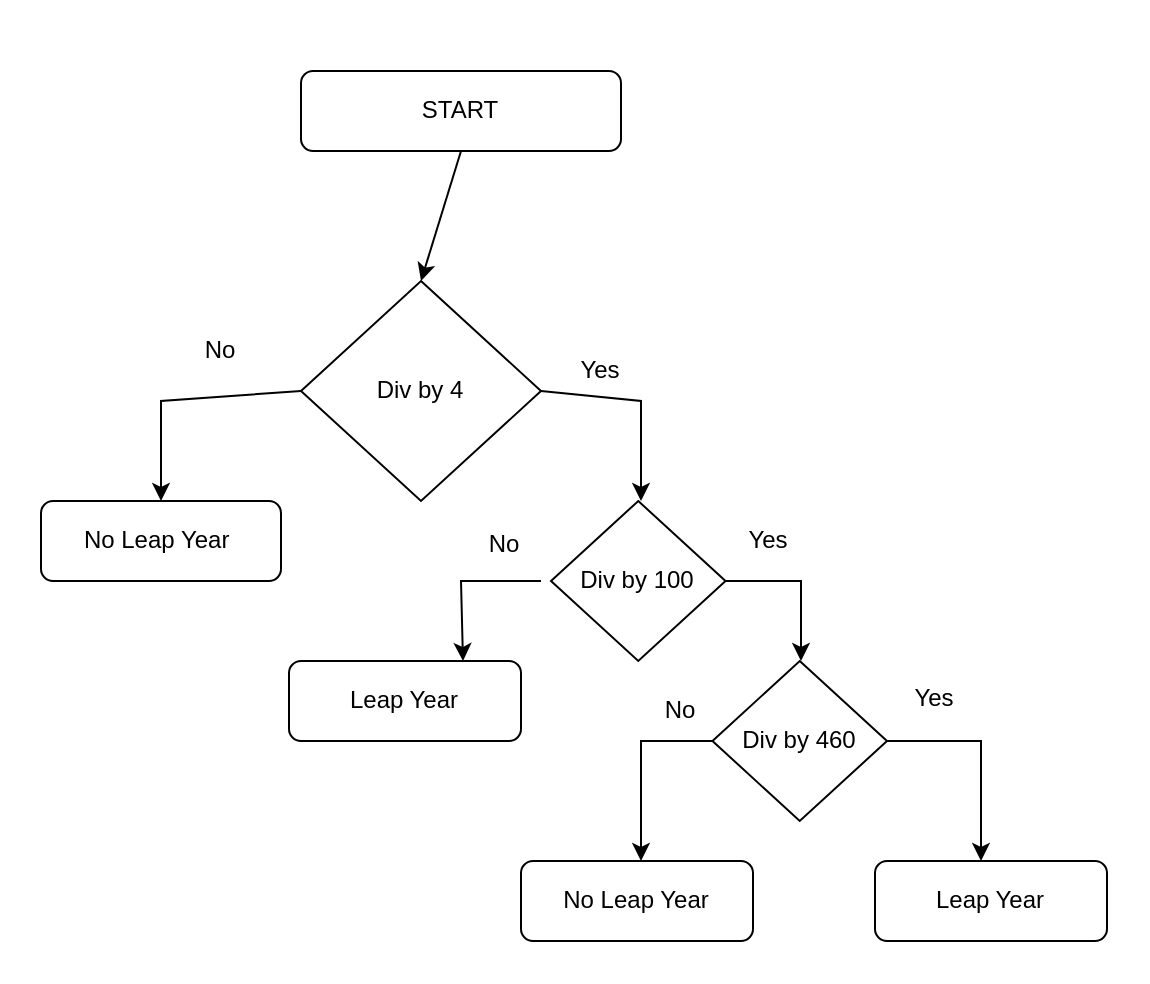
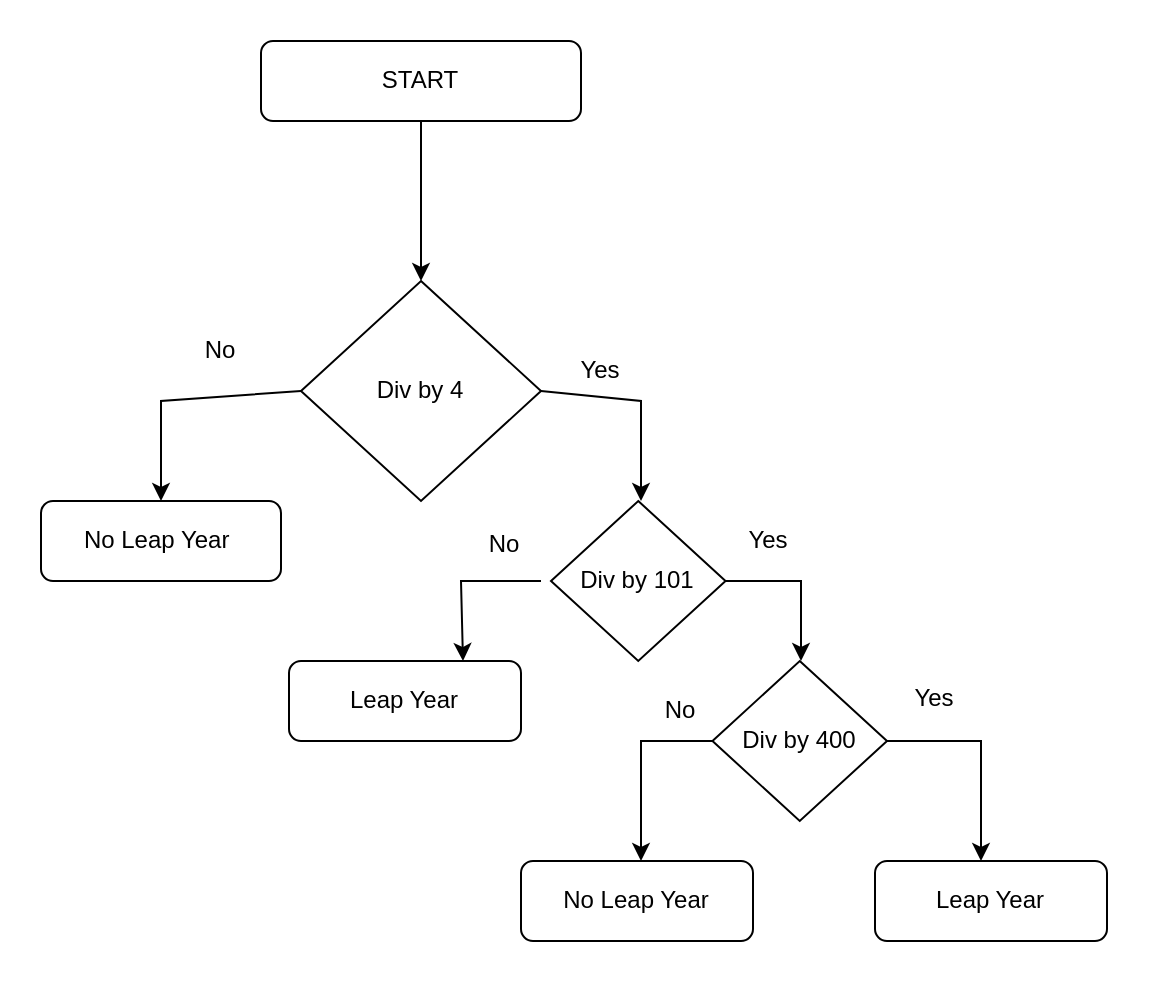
  <mxCell id="0" />
  <mxCell id="1" parent="0" />
- <mxCell id="2" value="START" style="rounded=1;whiteSpace=wrap;html=1;" vertex="1" parent="1"><mxGeometry x="150" y="35" width="160" height="40" as="geometry" /></mxCell>
+ <mxCell id="2" value="START" style="rounded=1;whiteSpace=wrap;html=1;" vertex="1" parent="1"><mxGeometry x="130" y="20" width="160" height="40" as="geometry" /></mxCell>
  <mxCell id="3" value="" style="endArrow=classic;html=1;rounded=0;exitX=0.5;exitY=1;exitDx=0;exitDy=0;" edge="1" parent="1" source="2"><mxGeometry width="50" height="50" relative="1" as="geometry"><mxPoint x="449" y="160" as="sourcePoint" /><mxPoint x="210" y="140" as="targetPoint" /></mxGeometry></mxCell>
  <mxCell id="4" value="" style="endArrow=classic;html=1;rounded=0;exitX=0;exitY=0.5;exitDx=0;exitDy=0;entryX=0.5;entryY=0;entryDx=0;entryDy=0;" edge="1" parent="1" source="5" target="7"><mxGeometry width="50" height="50" relative="1" as="geometry"><mxPoint x="150" y="200" as="sourcePoint" /><mxPoint x="70" y="250" as="targetPoint" /><Array as="points"><mxPoint x="80" y="200" /></Array></mxGeometry></mxCell>
  <mxCell id="5" value="Div by 4" style="rhombus;whiteSpace=wrap;html=1;" vertex="1" parent="1"><mxGeometry x="150" y="140" width="120" height="110" as="geometry" /></mxCell>
  <mxCell id="6" value="" style="endArrow=classic;html=1;rounded=0;exitX=1;exitY=0.5;exitDx=0;exitDy=0;entryX=0.5;entryY=0;entryDx=0;entryDy=0;" edge="1" parent="1" source="5"><mxGeometry width="50" height="50" relative="1" as="geometry"><mxPoint x="530" y="110" as="sourcePoint" /><mxPoint x="320" y="250" as="targetPoint" /><Array as="points"><mxPoint x="320" y="200" /></Array></mxGeometry></mxCell>
  <mxCell id="7" value="No Leap Year&amp;nbsp;" style="rounded=1;whiteSpace=wrap;html=1;" vertex="1" parent="1"><mxGeometry x="20" y="250" width="120" height="40" as="geometry" /></mxCell>
  <mxCell id="8" value="No" style="text;html=1;strokeColor=none;fillColor=none;align=center;verticalAlign=middle;whiteSpace=wrap;rounded=0;" vertex="1" parent="1"><mxGeometry x="80" y="160" width="60" height="30" as="geometry" /></mxCell>
  <mxCell id="9" value="Yes" style="text;html=1;strokeColor=none;fillColor=none;align=center;verticalAlign=middle;whiteSpace=wrap;rounded=0;" vertex="1" parent="1"><mxGeometry x="270" y="170" width="60" height="30" as="geometry" /></mxCell>
  <mxCell id="10" value="" style="endArrow=classic;html=1;rounded=0;exitX=1;exitY=0.5;exitDx=0;exitDy=0;" edge="1" parent="1" source="15"><mxGeometry width="50" height="50" relative="1" as="geometry"><mxPoint x="380" y="280" as="sourcePoint" /><mxPoint x="400" y="330" as="targetPoint" /><Array as="points"><mxPoint x="400" y="290" /></Array></mxGeometry></mxCell>
  <mxCell id="11" value="" style="endArrow=classic;html=1;rounded=0;entryX=0.75;entryY=0;entryDx=0;entryDy=0;" edge="1" parent="1" target="13"><mxGeometry width="50" height="50" relative="1" as="geometry"><mxPoint x="270" y="290" as="sourcePoint" /><mxPoint x="200" y="330" as="targetPoint" /><Array as="points"><mxPoint x="230" y="290" /></Array></mxGeometry></mxCell>
  <mxCell id="12" value="No" style="text;html=1;strokeColor=none;fillColor=none;align=center;verticalAlign=middle;whiteSpace=wrap;rounded=0;" vertex="1" parent="1"><mxGeometry x="222" y="257" width="60" height="30" as="geometry" /></mxCell>
  <mxCell id="13" value="Leap Year" style="rounded=1;whiteSpace=wrap;html=1;" vertex="1" parent="1"><mxGeometry x="144" y="330" width="116" height="40" as="geometry" /></mxCell>
  <mxCell id="14" value="Yes" style="text;html=1;strokeColor=none;fillColor=none;align=center;verticalAlign=middle;whiteSpace=wrap;rounded=0;" vertex="1" parent="1"><mxGeometry x="354" y="255" width="60" height="30" as="geometry" /></mxCell>
- <mxCell id="15" value="Div by 100" style="rhombus;whiteSpace=wrap;html=1;" vertex="1" parent="1"><mxGeometry x="275" y="250" width="87.27" height="80" as="geometry" /></mxCell>
- <mxCell id="16" value="Div by 460" style="rhombus;whiteSpace=wrap;html=1;" vertex="1" parent="1"><mxGeometry x="355.73" y="330" width="87.27" height="80" as="geometry" /></mxCell>
+ <mxCell id="15" value="Div by 101" style="rhombus;whiteSpace=wrap;html=1;" vertex="1" parent="1"><mxGeometry x="275" y="250" width="87.27" height="80" as="geometry" /></mxCell>
+ <mxCell id="16" value="Div by 400" style="rhombus;whiteSpace=wrap;html=1;" vertex="1" parent="1"><mxGeometry x="355.73" y="330" width="87.27" height="80" as="geometry" /></mxCell>
  <mxCell id="17" value="" style="endArrow=classic;html=1;rounded=0;exitX=0;exitY=0.5;exitDx=0;exitDy=0;" edge="1" parent="1" source="16"><mxGeometry width="50" height="50" relative="1" as="geometry"><mxPoint x="280" y="300" as="sourcePoint" /><mxPoint x="320" y="430" as="targetPoint" /><Array as="points"><mxPoint x="320" y="370" /></Array></mxGeometry></mxCell>
  <mxCell id="18" value="" style="endArrow=classic;html=1;rounded=0;exitX=1;exitY=0.5;exitDx=0;exitDy=0;" edge="1" parent="1" source="16"><mxGeometry width="50" height="50" relative="1" as="geometry"><mxPoint x="372.27" y="300" as="sourcePoint" /><mxPoint x="490" y="430" as="targetPoint" /><Array as="points"><mxPoint x="490" y="370" /></Array></mxGeometry></mxCell>
  <mxCell id="19" value="Yes" style="text;html=1;strokeColor=none;fillColor=none;align=center;verticalAlign=middle;whiteSpace=wrap;rounded=0;" vertex="1" parent="1"><mxGeometry x="437" y="334" width="60" height="30" as="geometry" /></mxCell>
  <mxCell id="20" value="No" style="text;html=1;strokeColor=none;fillColor=none;align=center;verticalAlign=middle;whiteSpace=wrap;rounded=0;" vertex="1" parent="1"><mxGeometry x="310" y="340" width="60" height="30" as="geometry" /></mxCell>
  <mxCell id="21" value="No Leap Year" style="rounded=1;whiteSpace=wrap;html=1;" vertex="1" parent="1"><mxGeometry x="260" y="430" width="116" height="40" as="geometry" /></mxCell>
  <mxCell id="22" value="Leap Year" style="rounded=1;whiteSpace=wrap;html=1;" vertex="1" parent="1"><mxGeometry x="437" y="430" width="116" height="40" as="geometry" /></mxCell>
